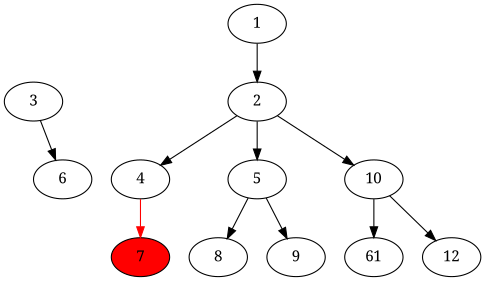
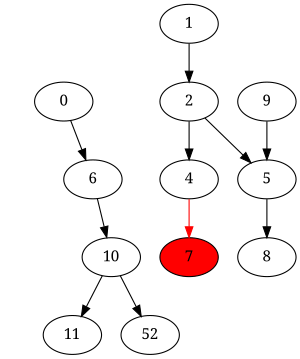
  digraph {
    fontname="Noto Serif"
    ordering=out
    node [fontname="Noto Serif"]
    edge [fontname="Noto Serif"]
    n1 [label=C style=invis]
    1
    2
    4
    5
-   3
+   3 [label=0]
    6
    7 [fillcolor=red style=filled]
    8
    9
    10
-   11 [label=61]
-   12
+   11
+   12 [label=52]
    1 -> 2
    2 -> 4
    2 -> 5
    4 -> n1 [style=invis]
    4 -> 7 [color=red]
    5 -> 8
-   5 -> 9
+   9 -> 5
    3 -> n1 [style=invis]
    3 -> 6
    6 -> n1 [style=invis]
-   2 -> 10
+   6 -> 10
    10 -> 11
    10 -> 12
  }
